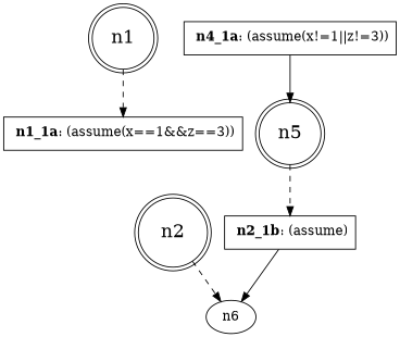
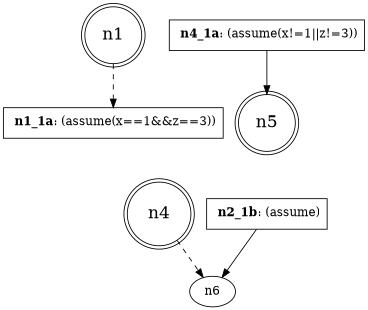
  digraph {
    node [shape=doublecircle]
    edge [style=dashed]
    n1 [fontsize=20]
    n1_1a [label=< <B>n1_1a</B>: (assume(x==1&amp;&amp;z==3))> shape=box]
-   n4 [fontsize=20 label=n2]
+   n4 [fontsize=20]
    n6 [shape=""]
    n4_1a [label=< <B>n4_1a</B>: (assume(x!=1||z!=3))> shape=box]
    n5 [fontsize=20]
    n2_1b [label=< <B>n2_1b</B>: (assume)> shape=box]
    n1 -> n1_1a
    n4 -> n6
    n4_1a -> n5 [style=""]
-   n5 -> n2_1b
    n2_1b -> n6 [style=""]
  }
